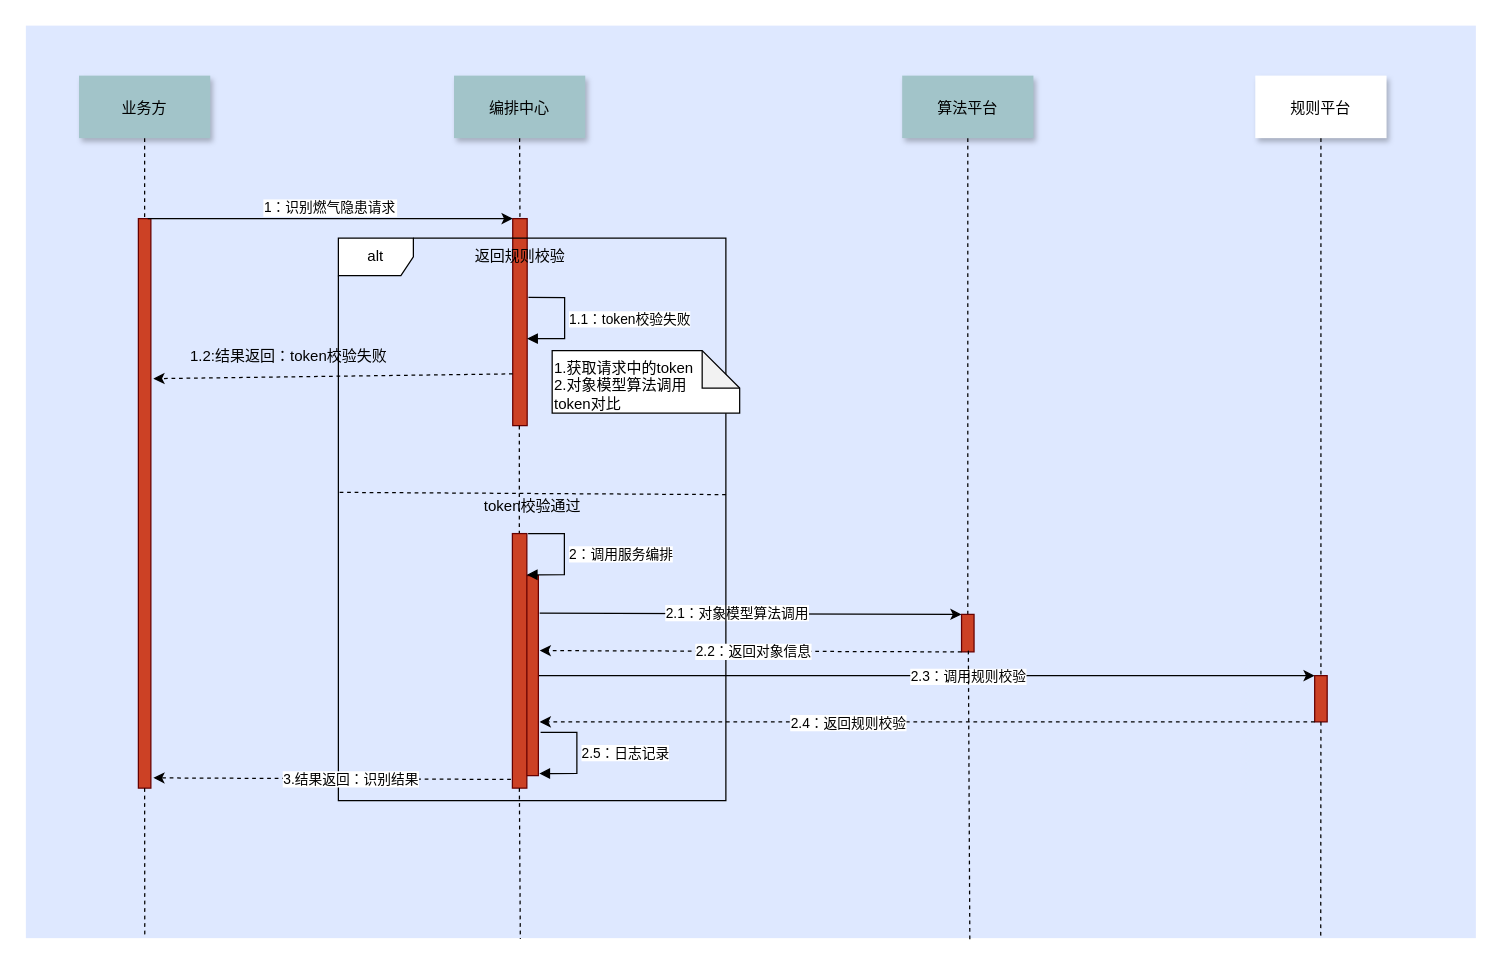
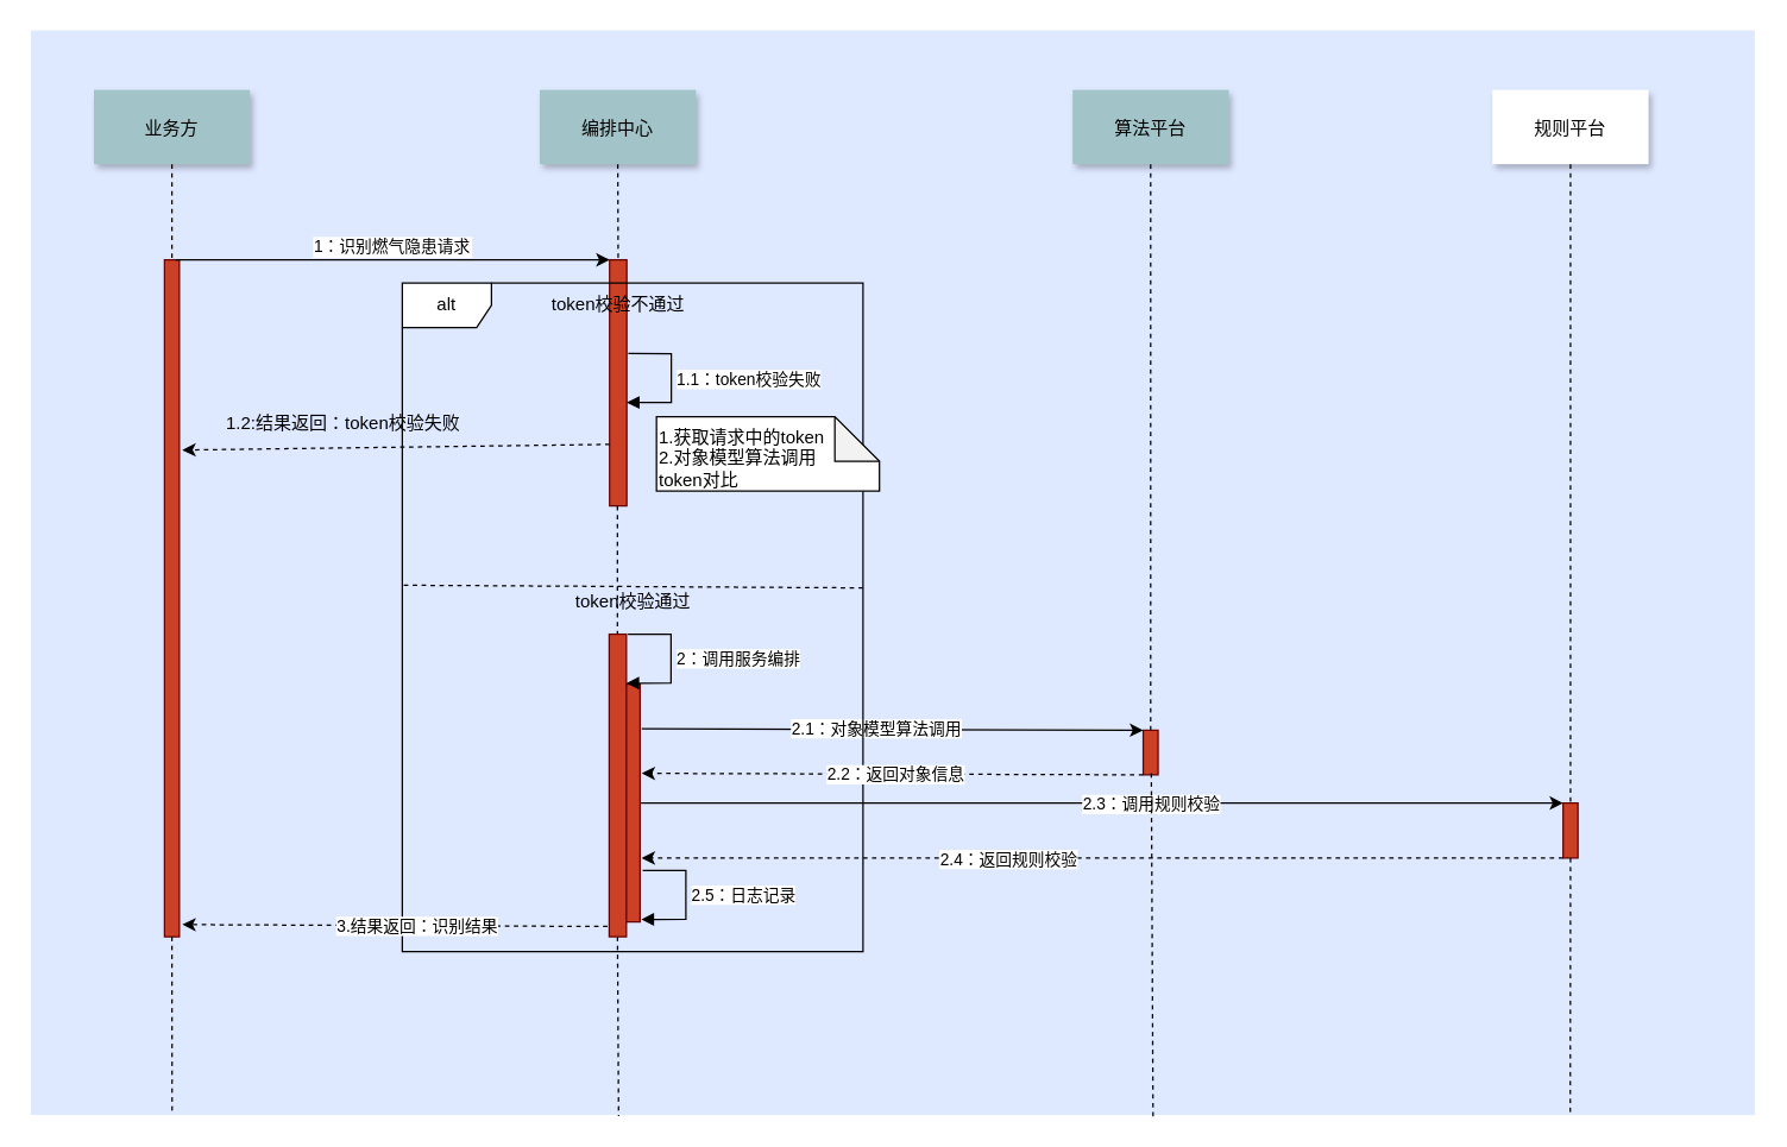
  <mxCell id="0" />
  <mxCell id="1" parent="0" />
  <mxCell id="2" value="" style="fillColor=#DEE8FF;strokeColor=none" parent="1" vertex="1"><mxGeometry x="20" y="20" width="1160" height="730" as="geometry" /></mxCell>
  <mxCell id="3" value="" style="fillColor=#CC4125;strokeColor=#660000" parent="1" vertex="1"><mxGeometry x="110" y="174.39" width="10" height="455.61" as="geometry" /></mxCell>
  <mxCell id="4" value="业务方" style="shadow=1;fillColor=#A2C4C9;strokeColor=none" parent="1" vertex="1"><mxGeometry x="62.5" y="60" width="105" height="50" as="geometry" /></mxCell>
  <mxCell id="5" style="edgeStyle=none;rounded=0;orthogonalLoop=1;jettySize=auto;html=1;exitX=0.5;exitY=1;exitDx=0;exitDy=0;entryX=0.5;entryY=0;entryDx=0;entryDy=0;dashed=1;endArrow=none;endFill=0;" parent="1" source="6" target="8" edge="1"><mxGeometry relative="1" as="geometry" /></mxCell>
  <mxCell id="6" value="编排中心" style="shadow=1;fillColor=#A2C4C9;strokeColor=none" parent="1" vertex="1"><mxGeometry x="362.5" y="60" width="105" height="50" as="geometry" /></mxCell>
  <mxCell id="7" value="1：识别燃气隐患请求" style="edgeStyle=none;verticalLabelPosition=top;verticalAlign=bottom;exitX=0.75;exitY=0;exitDx=0;exitDy=0;entryX=0;entryY=0;entryDx=0;entryDy=0;" parent="1" source="3" target="8" edge="1"><mxGeometry x="228.95" y="92.5" width="100" height="100" as="geometry"><mxPoint x="128.95" y="180" as="sourcePoint" /><mxPoint x="340" y="174" as="targetPoint" /></mxGeometry></mxCell>
  <mxCell id="8" value="" style="fillColor=#CC4125;strokeColor=#660000" parent="1" vertex="1"><mxGeometry x="409.48" y="174.39" width="11.56" height="165.61" as="geometry" /></mxCell>
  <mxCell id="9" style="rounded=0;orthogonalLoop=1;jettySize=auto;html=1;endArrow=classic;endFill=1;dashed=1;entryX=1.2;entryY=0.281;entryDx=0;entryDy=0;entryPerimeter=0;exitX=0;exitY=0.75;exitDx=0;exitDy=0;" parent="1" source="8" target="3" edge="1"><mxGeometry relative="1" as="geometry"><mxPoint x="340" y="296" as="sourcePoint" /><mxPoint x="115" y="300" as="targetPoint" /></mxGeometry></mxCell>
  <mxCell id="10" value="算法平台" style="shadow=1;fillColor=#A2C4C9;strokeColor=none" parent="1" vertex="1"><mxGeometry x="721.04" y="60" width="105" height="50" as="geometry" /></mxCell>
  <mxCell id="11" value="" style="edgeStyle=none;endArrow=none;dashed=1;entryX=0.5;entryY=0;entryDx=0;entryDy=0;" parent="1" source="10" target="21" edge="1"><mxGeometry x="735.528" y="175.0" width="100" height="100" as="geometry"><mxPoint x="705.693" y="110" as="sourcePoint" /><mxPoint x="774.04" y="270" as="targetPoint" /></mxGeometry></mxCell>
  <mxCell id="12" value="规则平台" style="shadow=1;fillColor=#ffffff;strokeColor=none;" parent="1" vertex="1"><mxGeometry x="1003.54" y="60" width="105" height="50" as="geometry" /></mxCell>
  <mxCell id="13" value="" style="edgeStyle=none;endArrow=none;dashed=1;startArrow=none;" parent="1" source="31" edge="1"><mxGeometry x="788.375" y="158" width="100" height="100" as="geometry"><mxPoint x="773.299" y="103" as="sourcePoint" /><mxPoint x="1056.04" y="543" as="targetPoint" /></mxGeometry></mxCell>
  <mxCell id="14" value="" style="edgeStyle=elbowEdgeStyle;elbow=horizontal;endArrow=none;dashed=1" parent="1" source="4" target="3" edge="1"><mxGeometry x="230.0" y="310" width="100" height="100" as="geometry"><mxPoint x="140" y="410" as="sourcePoint" /><mxPoint x="240" y="310" as="targetPoint" /></mxGeometry></mxCell>
  <mxCell id="15" value="" style="edgeStyle=elbowEdgeStyle;elbow=horizontal;endArrow=none;dashed=1" parent="1" edge="1"><mxGeometry x="634.759" y="250.61" width="100" height="100" as="geometry"><mxPoint x="414.759" y="340.004" as="sourcePoint" /><mxPoint x="415.04" y="430" as="targetPoint" /><Array as="points"><mxPoint x="414.759" y="360.61" /></Array></mxGeometry></mxCell>
  <mxCell id="16" style="rounded=0;orthogonalLoop=1;jettySize=auto;html=1;entryX=0;entryY=0;entryDx=0;entryDy=0;" parent="1" edge="1" target="21"><mxGeometry relative="1" as="geometry"><mxPoint x="431.04" y="490" as="sourcePoint" /><mxPoint x="768.54" y="489" as="targetPoint" /></mxGeometry></mxCell>
  <mxCell id="17" value="2.1：对象模型算法调用" style="edgeLabel;html=1;align=center;verticalAlign=middle;resizable=0;points=[];" parent="16" vertex="1" connectable="0"><mxGeometry x="-0.069" y="1" relative="1" as="geometry"><mxPoint as="offset" /></mxGeometry></mxCell>
  <mxCell id="18" style="edgeStyle=none;rounded=0;orthogonalLoop=1;jettySize=auto;html=1;exitX=1;exitY=0.5;exitDx=0;exitDy=0;entryX=0;entryY=0;entryDx=0;entryDy=0;" parent="1" source="20" target="31" edge="1"><mxGeometry relative="1" as="geometry" /></mxCell>
  <mxCell id="19" value="2.3：调用规则校验" style="edgeLabel;html=1;align=center;verticalAlign=middle;resizable=0;points=[];" parent="18" vertex="1" connectable="0"><mxGeometry x="0.104" relative="1" as="geometry"><mxPoint as="offset" /></mxGeometry></mxCell>
  <mxCell id="20" value="" style="fillColor=#CC4125;strokeColor=#660000" parent="1" vertex="1"><mxGeometry x="420" y="460" width="10" height="160" as="geometry" /></mxCell>
  <mxCell id="21" value="" style="fillColor=#CC4125;strokeColor=#660000" parent="1" vertex="1"><mxGeometry x="768.54" y="491" width="10" height="30" as="geometry" /></mxCell>
  <mxCell id="22" value="1.1：token校验失败" style="edgeStyle=orthogonalEdgeStyle;html=1;align=left;spacingLeft=2;endArrow=block;rounded=0;entryX=1;entryY=0.58;entryDx=0;entryDy=0;entryPerimeter=0;exitX=1.087;exitY=0.381;exitDx=0;exitDy=0;exitPerimeter=0;" parent="1" source="8" target="8" edge="1"><mxGeometry relative="1" as="geometry"><mxPoint x="461.04" y="210" as="sourcePoint" /><Array as="points"><mxPoint x="451.04" y="238" /><mxPoint x="451.04" y="270" /></Array></mxGeometry></mxCell>
  <mxCell id="23" value="alt" style="shape=umlFrame;whiteSpace=wrap;html=1;" parent="1" vertex="1"><mxGeometry x="270" y="190" width="310" height="450" as="geometry" /></mxCell>
  <mxCell id="24" value="" style="edgeStyle=none;endArrow=none;dashed=1;entryX=0.003;entryY=0.452;entryDx=0;entryDy=0;entryPerimeter=0;exitX=1;exitY=0.456;exitDx=0;exitDy=0;exitPerimeter=0;" parent="1" source="23" target="23" edge="1"><mxGeometry x="685.528" y="185.0" width="100" height="100" as="geometry"><mxPoint x="601.04" y="393" as="sourcePoint" /><mxPoint x="291.04" y="400" as="targetPoint" /></mxGeometry></mxCell>
- <mxCell id="25" value="返回规则校验" style="text;html=1;resizable=0;autosize=1;align=center;verticalAlign=middle;points=[];fillColor=none;strokeColor=none;rounded=0;" parent="1" vertex="1"><mxGeometry x="360" y="190" width="110" height="30" as="geometry" /></mxCell>
+ <mxCell id="25" value="token校验不通过" style="text;html=1;resizable=0;autosize=1;align=center;verticalAlign=middle;points=[];fillColor=none;strokeColor=none;rounded=0;" parent="1" vertex="1"><mxGeometry x="360" y="190" width="110" height="30" as="geometry" /></mxCell>
  <mxCell id="26" value="" style="fillColor=#CC4125;strokeColor=#660000" parent="1" vertex="1"><mxGeometry x="409.22" y="426.36" width="11.56" height="203.64" as="geometry" /></mxCell>
  <mxCell id="27" value="1.2:结果返回：token校验失败" style="text;html=1;align=center;verticalAlign=middle;resizable=0;points=[];autosize=1;strokeColor=none;fillColor=none;" parent="1" vertex="1"><mxGeometry x="140" y="270" width="180" height="30" as="geometry" /></mxCell>
  <mxCell id="28" value="1.获取请求中的token&lt;br&gt;2.对象模型算法调用&lt;br&gt;token对比" style="shape=note;whiteSpace=wrap;html=1;backgroundOutline=1;darkOpacity=0.05;align=left;verticalAlign=top;" parent="1" vertex="1"><mxGeometry x="441.04" y="280" width="150" height="50" as="geometry" /></mxCell>
  <mxCell id="29" value="token校验通过" style="text;html=1;resizable=0;autosize=1;align=center;verticalAlign=middle;points=[];fillColor=none;strokeColor=none;rounded=0;" parent="1" vertex="1"><mxGeometry x="375" y="390" width="100" height="30" as="geometry" /></mxCell>
  <mxCell id="30" value="2：调用服务编排" style="edgeStyle=orthogonalEdgeStyle;html=1;align=left;spacingLeft=2;endArrow=block;rounded=0;entryX=1;entryY=0.58;entryDx=0;entryDy=0;entryPerimeter=0;exitX=1.087;exitY=0.381;exitDx=0;exitDy=0;exitPerimeter=0;" parent="1" edge="1"><mxGeometry relative="1" as="geometry"><mxPoint x="421.79" y="426.36" as="sourcePoint" /><Array as="points"><mxPoint x="450.784" y="426.873" /><mxPoint x="450.784" y="458.873" /></Array><mxPoint x="420.784" y="459.316" as="targetPoint" /></mxGeometry></mxCell>
  <mxCell id="31" value="" style="fillColor=#CC4125;strokeColor=#660000" parent="1" vertex="1"><mxGeometry x="1051.04" y="540" width="10" height="37" as="geometry" /></mxCell>
  <mxCell id="32" value="" style="edgeStyle=none;endArrow=none;dashed=1" parent="1" source="12" target="31" edge="1"><mxGeometry x="788.375" y="165" width="100" height="100" as="geometry"><mxPoint x="1056.04" y="110" as="sourcePoint" /><mxPoint x="1056.04" y="560" as="targetPoint" /></mxGeometry></mxCell>
  <mxCell id="33" style="rounded=0;orthogonalLoop=1;jettySize=auto;html=1;exitX=0;exitY=1;exitDx=0;exitDy=0;endArrow=classic;endFill=1;dashed=1;" parent="1" source="21" edge="1"><mxGeometry relative="1" as="geometry"><mxPoint x="743.06" y="517.098" as="sourcePoint" /><mxPoint x="431.04" y="520" as="targetPoint" /></mxGeometry></mxCell>
  <mxCell id="34" value="2.2：返回对象信息" style="edgeLabel;html=1;align=center;verticalAlign=middle;resizable=0;points=[];" parent="33" vertex="1" connectable="0"><mxGeometry x="0.467" y="-2" relative="1" as="geometry"><mxPoint x="81" y="2" as="offset" /></mxGeometry></mxCell>
  <mxCell id="35" style="rounded=0;orthogonalLoop=1;jettySize=auto;html=1;exitX=0;exitY=1;exitDx=0;exitDy=0;endArrow=classic;endFill=1;dashed=1;" parent="1" source="31" edge="1"><mxGeometry relative="1" as="geometry"><mxPoint x="838.54" y="574.5" as="sourcePoint" /><mxPoint x="431.04" y="577" as="targetPoint" /></mxGeometry></mxCell>
  <mxCell id="36" value="2.4：返回规则校验" style="edgeLabel;html=1;align=center;verticalAlign=middle;resizable=0;points=[];" parent="35" vertex="1" connectable="0"><mxGeometry x="0.467" y="-2" relative="1" as="geometry"><mxPoint x="81" y="2" as="offset" /></mxGeometry></mxCell>
  <mxCell id="37" value="2.5：日志记录" style="edgeStyle=orthogonalEdgeStyle;html=1;align=left;spacingLeft=2;endArrow=block;rounded=0;entryX=1;entryY=0.58;entryDx=0;entryDy=0;entryPerimeter=0;exitX=1.087;exitY=0.381;exitDx=0;exitDy=0;exitPerimeter=0;" edge="1" parent="1"><mxGeometry relative="1" as="geometry"><mxPoint x="431.79" y="585.36" as="sourcePoint" /><Array as="points"><mxPoint x="460.784" y="585.873" /><mxPoint x="460.784" y="617.873" /></Array><mxPoint x="430.784" y="618.316" as="targetPoint" /></mxGeometry></mxCell>
  <mxCell id="38" style="rounded=0;orthogonalLoop=1;jettySize=auto;html=1;exitX=-0.102;exitY=0.966;exitDx=0;exitDy=0;endArrow=classic;endFill=1;dashed=1;entryX=1.2;entryY=0.982;entryDx=0;entryDy=0;entryPerimeter=0;exitPerimeter=0;" edge="1" parent="1" source="26" target="3"><mxGeometry relative="1" as="geometry"><mxPoint x="717.5" y="531" as="sourcePoint" /><mxPoint x="380" y="530" as="targetPoint" /></mxGeometry></mxCell>
  <mxCell id="39" value="3.结果返回：识别结果" style="edgeLabel;html=1;align=center;verticalAlign=middle;resizable=0;points=[];" vertex="1" connectable="0" parent="38"><mxGeometry x="0.467" y="-2" relative="1" as="geometry"><mxPoint x="81" y="2" as="offset" /></mxGeometry></mxCell>
  <mxCell id="40" value="" style="edgeStyle=none;endArrow=none;dashed=1;entryX=0.651;entryY=1.003;entryDx=0;entryDy=0;entryPerimeter=0;" edge="1" parent="1" target="2"><mxGeometry x="792.375" y="175" width="100" height="100" as="geometry"><mxPoint x="774" y="520" as="sourcePoint" /><mxPoint x="774" y="720" as="targetPoint" /></mxGeometry></mxCell>
  <mxCell id="41" value="" style="edgeStyle=none;endArrow=none;dashed=1;exitX=0.5;exitY=1;exitDx=0;exitDy=0;entryX=0.893;entryY=1;entryDx=0;entryDy=0;entryPerimeter=0;" edge="1" parent="1" source="31" target="2"><mxGeometry x="1073.915" y="245" width="100" height="100" as="geometry"><mxPoint x="1055.54" y="590" as="sourcePoint" /><mxPoint x="1056" y="690" as="targetPoint" /></mxGeometry></mxCell>
  <mxCell id="42" value="" style="edgeStyle=none;endArrow=none;dashed=1;exitX=0.5;exitY=1;exitDx=0;exitDy=0;entryX=0.341;entryY=1.001;entryDx=0;entryDy=0;entryPerimeter=0;" edge="1" parent="1" target="2"><mxGeometry x="432.675" y="298" width="100" height="100" as="geometry"><mxPoint x="414.8" y="630" as="sourcePoint" /><mxPoint x="414.76" y="743" as="targetPoint" /></mxGeometry></mxCell>
  <mxCell id="43" value="" style="edgeStyle=none;endArrow=none;dashed=1;exitX=0.5;exitY=1;exitDx=0;exitDy=0;entryX=0.082;entryY=1;entryDx=0;entryDy=0;entryPerimeter=0;" edge="1" parent="1" target="2"><mxGeometry x="132.415" y="288" width="100" height="100" as="geometry"><mxPoint x="115" y="630" as="sourcePoint" /><mxPoint x="115" y="740" as="targetPoint" /></mxGeometry></mxCell>
